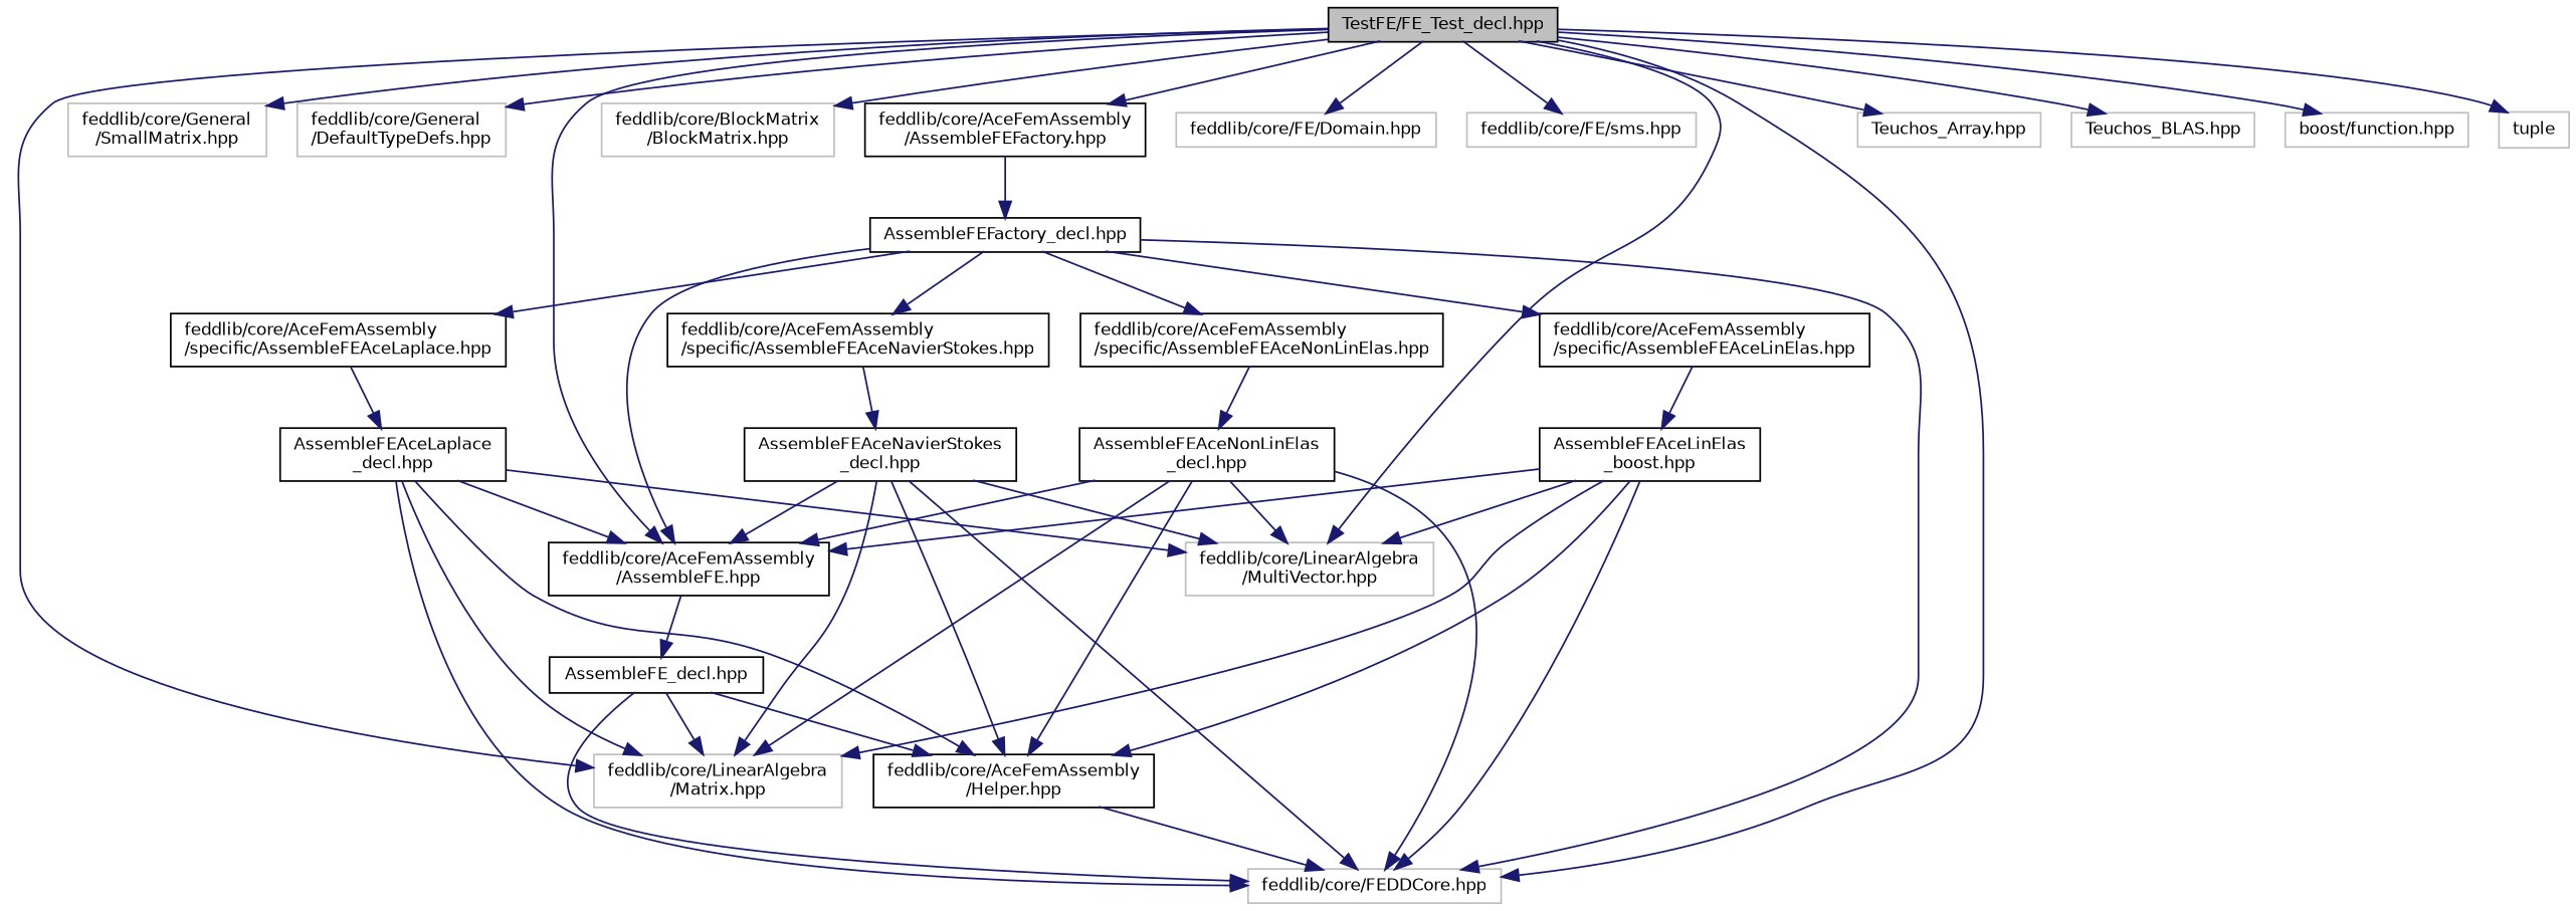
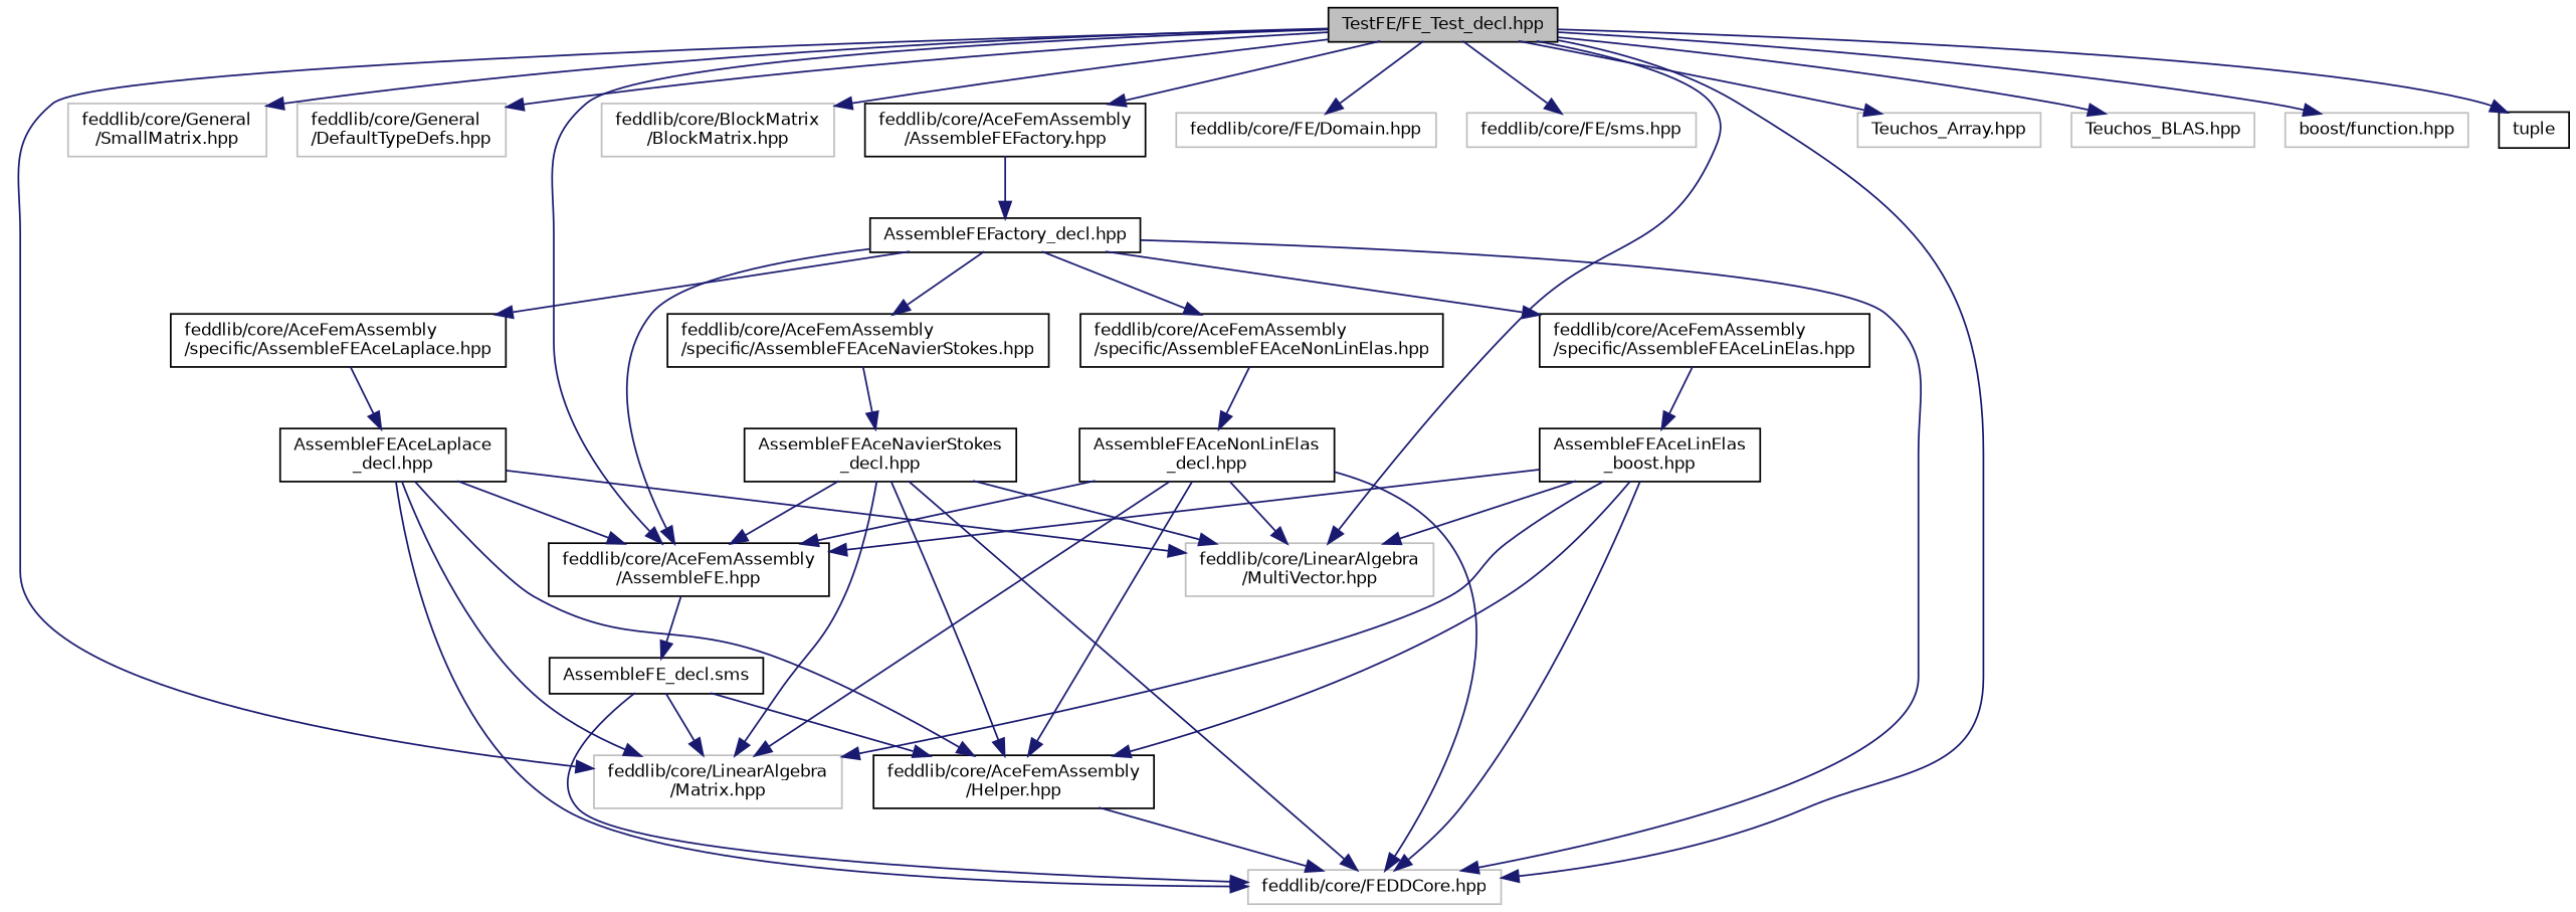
  digraph {
    node [color=black fillcolor=white fontname=Helvetica fontsize=10 shape=record style=filled]
    edge [color=midnightblue fontname=Helvetica fontsize=10 labelfontname=Helvetica labelfontsize=10 style=solid]
    n1 [fillcolor=grey75 fontcolor=black height=0.2 label="TestFE/FE_Test_decl.hpp" width=0.4]
    n2 [color=grey75 height=0.2 label="feddlib/core/FEDDCore.hpp" width=0.4]
    n3 [color=grey75 height=0.2 label="feddlib/core/General\l/SmallMatrix.hpp" width=0.4]
    n4 [color=grey75 height=0.2 label="feddlib/core/General\l/DefaultTypeDefs.hpp" width=0.4]
    n5 [color=grey75 height=0.2 label="feddlib/core/LinearAlgebra\l/Matrix.hpp" width=0.4]
    n6 [color=grey75 height=0.2 label="feddlib/core/BlockMatrix\l/BlockMatrix.hpp" width=0.4]
    n7 [color=grey75 height=0.2 label="feddlib/core/LinearAlgebra\l/MultiVector.hpp" width=0.4]
    n8 [color=grey75 height=0.2 label="feddlib/core/FE/Domain.hpp" width=0.4]
    n9 [color=grey75 height=0.2 label="feddlib/core/FE/sms.hpp" width=0.4]
    n10 [height=0.2 label="feddlib/core/AceFemAssembly\l/AssembleFE.hpp" width=0.4]
    n11 [height=0.2 label="feddlib/core/AceFemAssembly\l/AssembleFEFactory.hpp" width=0.4]
    n12 [color=grey75 height=0.2 label="Teuchos_Array.hpp" width=0.4]
    n13 [color=grey75 height=0.2 label="Teuchos_BLAS.hpp" width=0.4]
    n14 [color=grey75 height=0.2 label="boost/function.hpp" width=0.4]
-   n15 [color=grey75 height=0.2 label=tuple width=0.4]
-   n16 [height=0.2 label="AssembleFE_decl.hpp" width=0.4]
+   n15 [height=0.2 label=tuple width=0.4]
+   n16 [height=0.2 label="AssembleFE_decl.sms" width=0.4]
    n17 [height=0.2 label="AssembleFEFactory_decl.hpp" width=0.4]
    n18 [height=0.2 label="feddlib/core/AceFemAssembly\l/Helper.hpp" width=0.4]
    n19 [height=0.2 label="feddlib/core/AceFemAssembly\l/specific/AssembleFEAceLaplace.hpp" width=0.4]
    n20 [height=0.2 label="feddlib/core/AceFemAssembly\l/specific/AssembleFEAceLinElas.hpp" width=0.4]
    n21 [height=0.2 label="feddlib/core/AceFemAssembly\l/specific/AssembleFEAceNonLinElas.hpp" width=0.4]
    n22 [height=0.2 label="feddlib/core/AceFemAssembly\l/specific/AssembleFEAceNavierStokes.hpp" width=0.4]
    n23 [height=0.2 label="AssembleFEAceLaplace\l_decl.hpp" width=0.4]
    n24 [height=0.2 label="AssembleFEAceLinElas\l_boost.hpp" width=0.4]
    n25 [height=0.2 label="AssembleFEAceNonLinElas\l_decl.hpp" width=0.4]
    n26 [height=0.2 label="AssembleFEAceNavierStokes\l_decl.hpp" width=0.4]
    n1 -> n2
    n1 -> n3
    n1 -> n4
    n1 -> n5
    n1 -> n6
    n1 -> n7
    n1 -> n8
    n1 -> n9
    n1 -> n10
    n1 -> n11
    n1 -> n12
    n1 -> n13
    n1 -> n14
    n1 -> n15
    n10 -> n16
    n11 -> n17
    n16 -> n2
    n16 -> n5
    n16 -> n18
    n17 -> n2
    n17 -> n10
    n17 -> n19
    n17 -> n20
    n17 -> n21
    n17 -> n22
    n18 -> n2
    n19 -> n23
    n20 -> n24
    n21 -> n25
    n22 -> n26
    n23 -> n2
    n23 -> n5
    n23 -> n7
    n23 -> n10
    n23 -> n18
    n24 -> n2
    n24 -> n5
    n24 -> n7
    n24 -> n10
    n24 -> n18
    n25 -> n2
    n25 -> n5
    n25 -> n7
    n25 -> n10
    n25 -> n18
    n26 -> n2
    n26 -> n5
    n26 -> n7
    n26 -> n10
    n26 -> n18
  }
